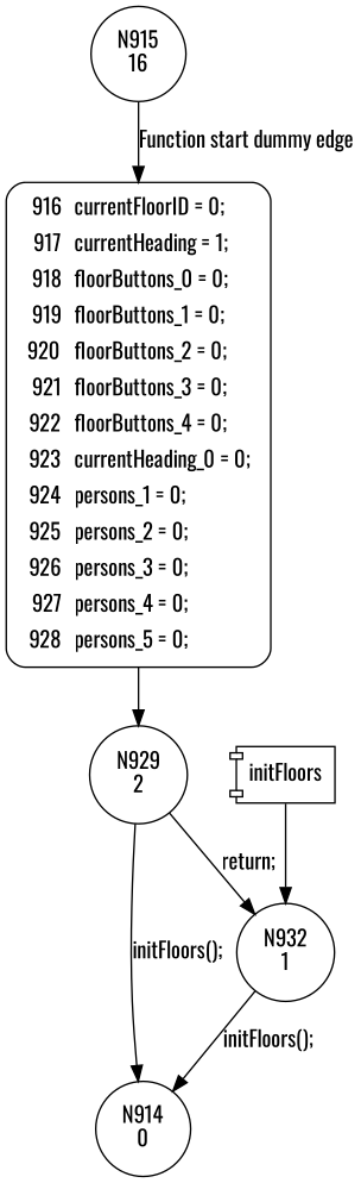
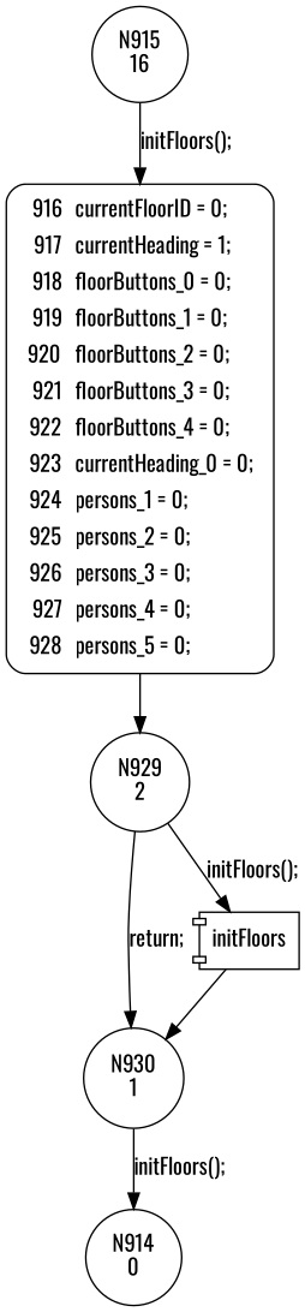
  digraph {
    fontname=Oswald
    node [fontname=Oswald shape=circle]
    edge [fontname=Oswald]
    n1 [label="N915\n16"]
    n2 [fillcolor=white label=<<table border="0" cellborder="0" cellpadding="3" bgcolor="white"><tr><td align="right">916</td><td align="left">currentFloorID = 0;</td></tr><tr><td align="right">917</td><td align="left">currentHeading = 1;</td></tr><tr><td align="right">918</td><td align="left">floorButtons_0 = 0;</td></tr><tr><td align="right">919</td><td align="left">floorButtons_1 = 0;</td></tr><tr><td align="right">920</td><td align="left">floorButtons_2 = 0;</td></tr><tr><td align="right">921</td><td align="left">floorButtons_3 = 0;</td></tr><tr><td align="right">922</td><td align="left">floorButtons_4 = 0;</td></tr><tr><td align="right">923</td><td align="left">currentHeading_0 = 0;</td></tr><tr><td align="right">924</td><td align="left">persons_1 = 0;</td></tr><tr><td align="right">925</td><td align="left">persons_2 = 0;</td></tr><tr><td align="right">926</td><td align="left">persons_3 = 0;</td></tr><tr><td align="right">927</td><td align="left">persons_4 = 0;</td></tr><tr><td align="right">928</td><td align="left">persons_5 = 0;</td></tr></table>> penwidth=1 shape=Mrecord style="filled,bold"]
    n3 [label="N929\n2"]
-   n4 [label="N932\n1"]
+   n4 [label="N930\n1"]
    n5 [label=initFloors shape=component]
    n6 [label="N914\n0"]
-   n1 -> n2 [label="Function start dummy edge"]
+   n1 -> n2 [label="initFloors();"]
    n2 -> n3
    n3 -> n4 [label="return;"]
-   n3 -> n6 [label="initFloors();"]
+   n3 -> n5 [label="initFloors();"]
    n4 -> n6 [label="initFloors();"]
    n5 -> n4
  }
